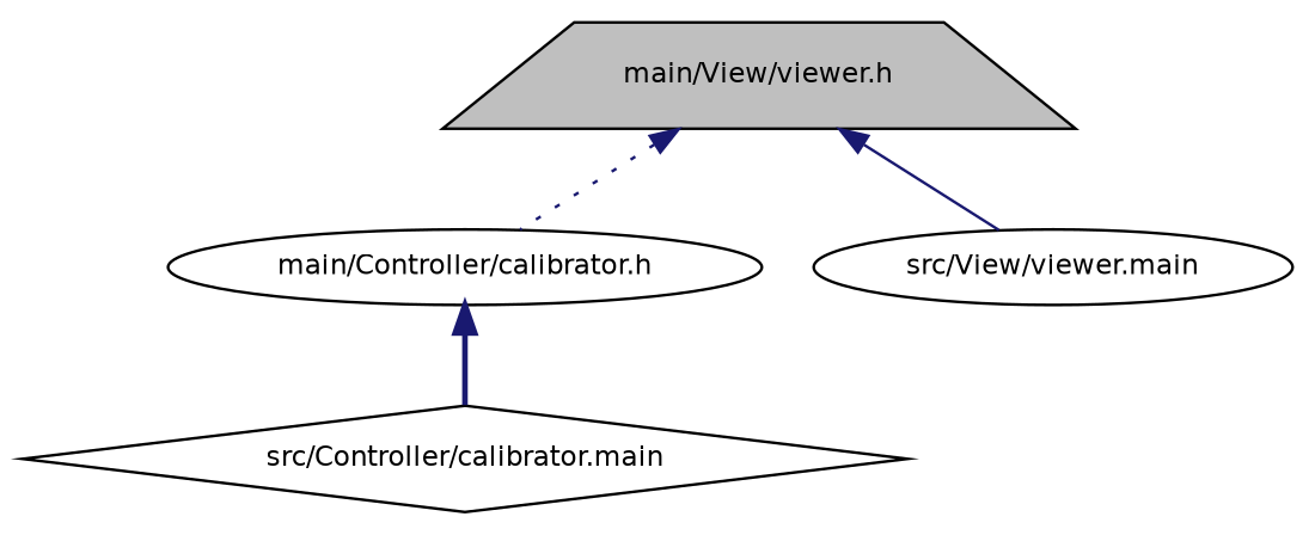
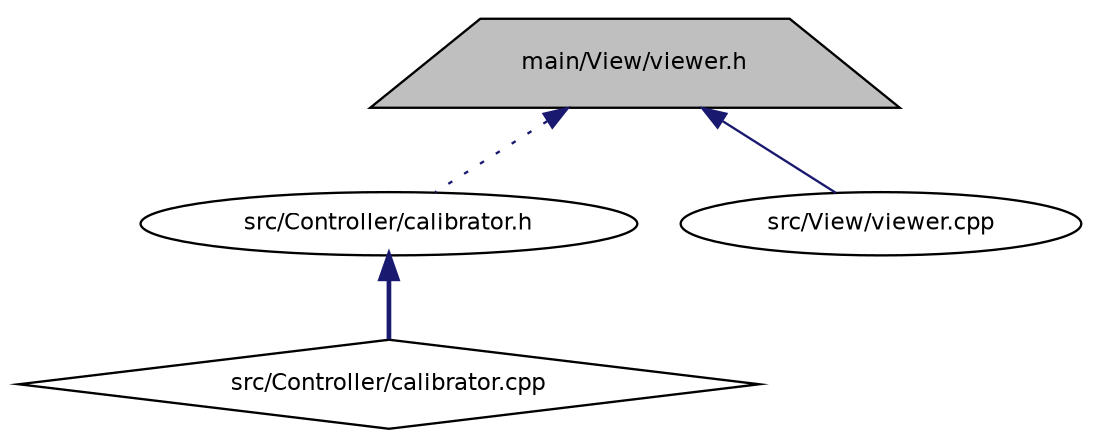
  digraph {
    node [color=black fillcolor=white fontname=Helvetica fontsize=10 shape=ellipse style=filled]
    edge [color=midnightblue dir=back fontname=Helvetica fontsize=10 labelfontname=Helvetica labelfontsize=10]
    n1 [fillcolor=grey75 fontcolor=black height=0.2 label="main/View/viewer.h" shape=trapezium width=0.4]
-   n2 [height=0.2 label="main/Controller/calibrator.h" width=0.4]
-   n3 [height=0.2 label="src/View/viewer.main" width=0.4]
-   n4 [height=0.2 label="src/Controller/calibrator.main" shape=diamond width=0.4]
+   n2 [height=0.2 label="src/Controller/calibrator.h" width=0.4]
+   n3 [height=0.2 label="src/View/viewer.cpp" width=0.4]
+   n4 [height=0.2 label="src/Controller/calibrator.cpp" shape=diamond width=0.4]
    n1 -> n2 [style=dotted]
    n1 -> n3 [style=solid]
    n2 -> n4 [style=bold]
  }
